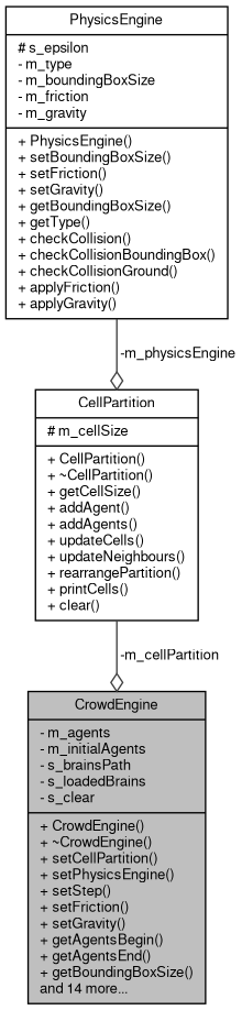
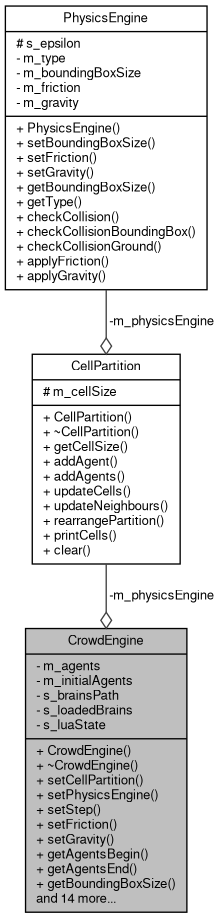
  digraph {
    node [color=black fillcolor=white fontname=FreeSans fontsize=10 shape=record style=filled]
    edge [arrowhead=odiamond color=grey25 fontname=FreeSans fontsize=10 labelfontname=FreeSans labelfontsize=10 style=solid]
-   n1 [fillcolor=grey75 fontcolor=black height=0.2 label="{CrowdEngine\n|- m_agents\l- m_initialAgents\l- s_brainsPath\l- s_loadedBrains\l- s_clear\l|+ CrowdEngine()\l+ ~CrowdEngine()\l+ setCellPartition()\l+ setPhysicsEngine()\l+ setStep()\l+ setFriction()\l+ setGravity()\l+ getAgentsBegin()\l+ getAgentsEnd()\l+ getBoundingBoxSize()\land 14 more...\l}" width=0.4]
+   n1 [fillcolor=grey75 fontcolor=black height=0.2 label="{CrowdEngine\n|- m_agents\l- m_initialAgents\l- s_brainsPath\l- s_loadedBrains\l- s_luaState\l|+ CrowdEngine()\l+ ~CrowdEngine()\l+ setCellPartition()\l+ setPhysicsEngine()\l+ setStep()\l+ setFriction()\l+ setGravity()\l+ getAgentsBegin()\l+ getAgentsEnd()\l+ getBoundingBoxSize()\land 14 more...\l}" width=0.4]
    n2 [height=0.2 label="{PhysicsEngine\n|# s_epsilon\l- m_type\l- m_boundingBoxSize\l- m_friction\l- m_gravity\l|+ PhysicsEngine()\l+ setBoundingBoxSize()\l+ setFriction()\l+ setGravity()\l+ getBoundingBoxSize()\l+ getType()\l+ checkCollision()\l+ checkCollisionBoundingBox()\l+ checkCollisionGround()\l+ applyFriction()\l+ applyGravity()\l}" width=0.4]
    n3 [height=0.2 label="{CellPartition\n|# m_cellSize\l|+ CellPartition()\l+ ~CellPartition()\l+ getCellSize()\l+ addAgent()\l+ addAgents()\l+ updateCells()\l+ updateNeighbours()\l+ rearrangePartition()\l+ printCells()\l+ clear()\l}" width=0.4]
    n2 -> n3 [label=" -m_physicsEngine"]
-   n3 -> n1 [label=" -m_cellPartition"]
+   n3 -> n1 [label=" -m_physicsEngine"]
  }
